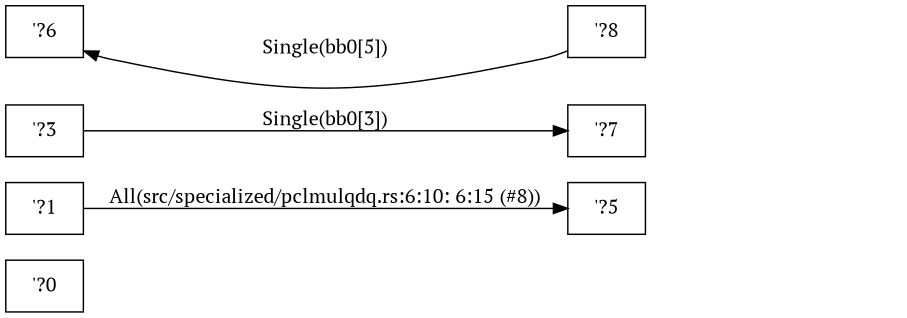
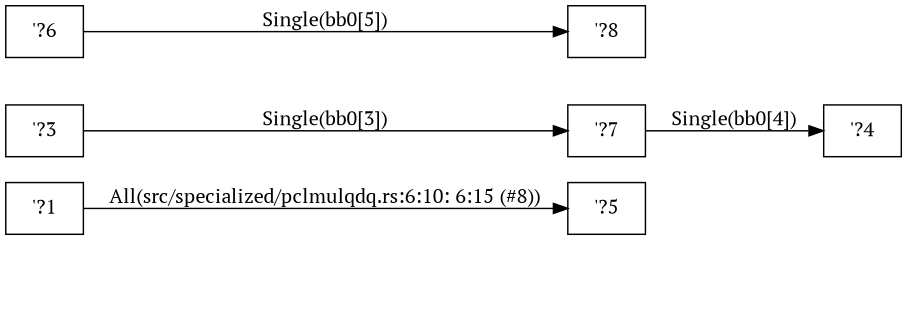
  digraph {
    fontname="PT Serif"
    rankdir=LR
    node [fontname="PT Serif" shape=box]
    edge [fontname="PT Serif"]
-   n1 [label="\'?0"]
    n2 [label="\'?1"]
    n3 [label="\'?5"]
    n4 [label="\'?3"]
    n5 [label="\'?7"]
+   n6 [label="\'?4"]
    n7 [label="\'?6"]
    n8 [label="\'?8"]
    n2 -> n3 [label="All(src/specialized/pclmulqdq.rs:6:10: 6:15 (#8))"]
    n4 -> n5 [label="Single(bb0[3])"]
-   n8 -> n7 [label="Single(bb0[5])"]
+   n5 -> n6 [label="Single(bb0[4])"]
+   n7 -> n8 [label="Single(bb0[5])"]
  }
